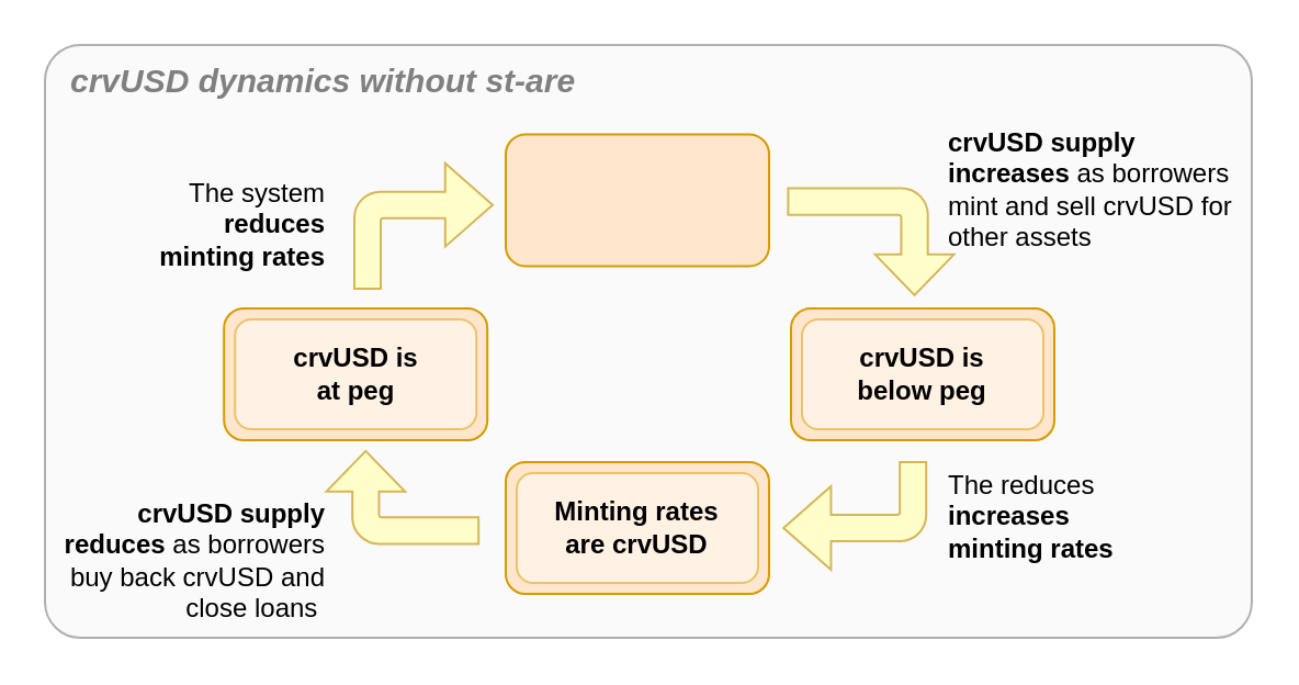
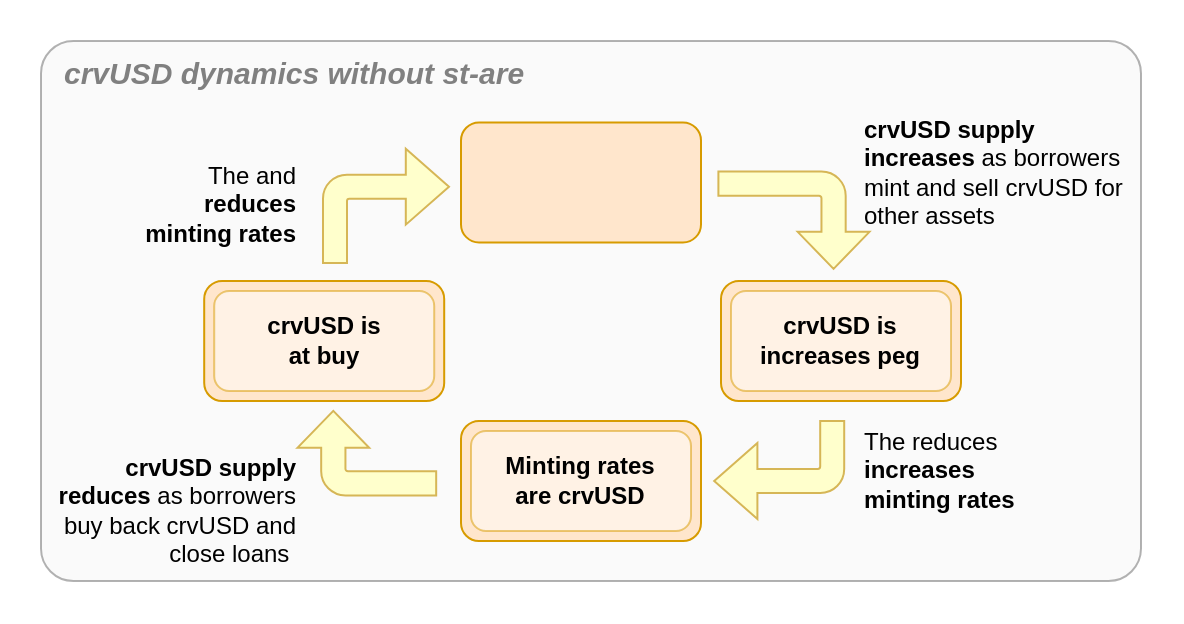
  <mxCell id="0" />
  <mxCell id="1" parent="0" />
  <mxCell id="2" value="" style="rounded=1;whiteSpace=wrap;html=1;arcSize=6;opacity=30;fillColor=#EDEDED;" parent="1" vertex="1"><mxGeometry x="20" y="20" width="550" height="270" as="geometry" /></mxCell>
  <mxCell id="3" value="" style="rounded=1;whiteSpace=wrap;html=1;strokeWidth=1;fillColor=#FFE6CC;fontStyle=1;strokeColor=#D79B00;" parent="1" vertex="1"><mxGeometry x="230" y="60.7" width="120" height="60" as="geometry" /></mxCell>
  <mxCell id="4" value="" style="rounded=1;whiteSpace=wrap;html=1;strokeWidth=1;fillColor=#FFE6CC;fontStyle=1;strokeColor=#D79B00;" parent="1" vertex="1"><mxGeometry x="230" y="210" width="120" height="60" as="geometry" /></mxCell>
  <mxCell id="5" value="" style="rounded=1;whiteSpace=wrap;html=1;strokeWidth=1;fillColor=#FFE6CC;fontStyle=1;strokeColor=#D79B00;" parent="1" vertex="1"><mxGeometry x="360" y="140" width="120" height="60" as="geometry" /></mxCell>
  <mxCell id="6" value="" style="rounded=1;whiteSpace=wrap;html=1;strokeWidth=1;fillColor=#FFE6CC;fontStyle=1;strokeColor=#D79B00;" parent="1" vertex="1"><mxGeometry x="101.6" y="140" width="120" height="60" as="geometry" /></mxCell>
  <mxCell id="7" value="" style="html=1;shadow=0;dashed=0;align=center;verticalAlign=middle;shape=mxgraph.arrows2.bendArrow;dy=6.06;dx=18.51;notch=0;arrowHead=35.89;rounded=1;rotation=90;fillColor=#FFFFCC;fontColor=default;strokeColor=#d6b656;" parent="1" vertex="1"><mxGeometry x="372.13" y="71.83" width="48.68" height="75.53" as="geometry" /></mxCell>
  <mxCell id="8" value="" style="html=1;shadow=0;dashed=0;align=center;verticalAlign=middle;shape=mxgraph.arrows2.bendArrow;dy=6;dx=21.6;notch=0;arrowHead=38;rounded=1;rotation=-180;fillColor=#FFFFCC;fontColor=default;strokeColor=#d6b656;" parent="1" vertex="1"><mxGeometry x="356.6" y="210" width="65" height="49" as="geometry" /></mxCell>
  <mxCell id="9" value="&lt;b style=&quot;border-color: var(--border-color); text-align: right;&quot;&gt;crvUSD supply increases&lt;/b&gt;&lt;span style=&quot;border-color: var(--border-color); text-align: right;&quot;&gt; as&lt;/span&gt;&amp;nbsp;borrowers mint and sell crvUSD for other assets" style="text;html=1;strokeColor=none;fillColor=none;align=left;verticalAlign=middle;whiteSpace=wrap;rounded=0;" parent="1" vertex="1"><mxGeometry x="430" y="50.7" width="140" height="70" as="geometry" /></mxCell>
  <mxCell id="10" value="The reduces &lt;b&gt;increases minting rates&lt;/b&gt;" style="text;html=1;strokeColor=none;fillColor=none;align=left;verticalAlign=middle;whiteSpace=wrap;rounded=0;" parent="1" vertex="1"><mxGeometry x="430" y="200" width="80" height="70" as="geometry" /></mxCell>
  <mxCell id="11" value="&lt;b&gt;crvUSD supply reduces &lt;/b&gt;as&amp;nbsp;borrowers buy back crvUSD and close loans&amp;nbsp;" style="text;html=1;strokeColor=none;fillColor=none;align=right;verticalAlign=middle;whiteSpace=wrap;rounded=0;" parent="1" vertex="1"><mxGeometry x="20" y="220" width="130" height="70" as="geometry" /></mxCell>
- <mxCell id="12" value="The system &lt;b&gt;reduces minting rates&lt;/b&gt;" style="text;html=1;strokeColor=none;fillColor=none;align=right;verticalAlign=middle;whiteSpace=wrap;rounded=0;" parent="1" vertex="1"><mxGeometry x="70" y="67.41" width="80" height="70" as="geometry" /></mxCell>
+ <mxCell id="12" value="The and &lt;b&gt;reduces minting rates&lt;/b&gt;" style="text;html=1;strokeColor=none;fillColor=none;align=right;verticalAlign=middle;whiteSpace=wrap;rounded=0;" parent="1" vertex="1"><mxGeometry x="70" y="67.41" width="80" height="70" as="geometry" /></mxCell>
  <mxCell id="13" value="" style="html=1;shadow=0;dashed=0;align=center;verticalAlign=middle;shape=mxgraph.arrows2.bendArrow;dy=6.06;dx=18.51;notch=0;arrowHead=35.89;rounded=1;rotation=-90;fillColor=#FFFFCC;fontColor=default;strokeColor=#d6b656;" parent="1" vertex="1"><mxGeometry x="161.75" y="191.37" width="42.3" height="69.38" as="geometry" /></mxCell>
  <mxCell id="14" value="" style="html=1;shadow=0;dashed=0;align=center;verticalAlign=middle;shape=mxgraph.arrows2.bendArrow;dy=6;dx=21.6;notch=0;arrowHead=38;rounded=1;rotation=0;fillColor=#FFFFCC;strokeColor=#d6b656;" parent="1" vertex="1"><mxGeometry x="161" y="73.82" width="63" height="57.18" as="geometry" /></mxCell>
  <mxCell id="15" value="&lt;font color=&quot;#808080&quot;&gt;crvUSD dynamics without st-are&amp;nbsp;&lt;/font&gt;" style="text;html=1;strokeColor=none;fillColor=none;align=left;verticalAlign=middle;whiteSpace=wrap;rounded=0;fontStyle=3;fontSize=15;" parent="1" vertex="1"><mxGeometry x="30" y="20.7" width="273.4" height="30" as="geometry" /></mxCell>
- <mxCell id="16" value="&lt;b&gt;crvUSD is&lt;br&gt;below peg&lt;/b&gt;" style="rounded=1;whiteSpace=wrap;html=1;fillColor=#FFFFFF;strokeColor=#D79B00;opacity=50;" parent="1" vertex="1"><mxGeometry x="365" y="145" width="110" height="50" as="geometry" /></mxCell>
+ <mxCell id="16" value="&lt;b&gt;crvUSD is&lt;br&gt;increases peg&lt;/b&gt;" style="rounded=1;whiteSpace=wrap;html=1;fillColor=#FFFFFF;strokeColor=#D79B00;opacity=50;" parent="1" vertex="1"><mxGeometry x="365" y="145" width="110" height="50" as="geometry" /></mxCell>
  <mxCell id="17" value="&lt;span&gt;Minting rates&lt;br&gt;&lt;/span&gt;are crvUSD" style="rounded=1;whiteSpace=wrap;html=1;fillColor=#FFFFFF;strokeColor=#D79B00;opacity=50;fontStyle=1" parent="1" vertex="1"><mxGeometry x="235" y="215" width="110" height="50" as="geometry" /></mxCell>
- <mxCell id="18" value="&lt;b&gt;crvUSD is&lt;br&gt;at peg&lt;/b&gt;" style="rounded=1;whiteSpace=wrap;html=1;fillColor=#FFFFFF;strokeColor=#D79B00;opacity=50;" parent="1" vertex="1"><mxGeometry x="106.6" y="145" width="110" height="50" as="geometry" /></mxCell>
+ <mxCell id="18" value="&lt;b&gt;crvUSD is&lt;br&gt;at buy&lt;/b&gt;" style="rounded=1;whiteSpace=wrap;html=1;fillColor=#FFFFFF;strokeColor=#D79B00;opacity=50;" parent="1" vertex="1"><mxGeometry x="106.6" y="145" width="110" height="50" as="geometry" /></mxCell>
